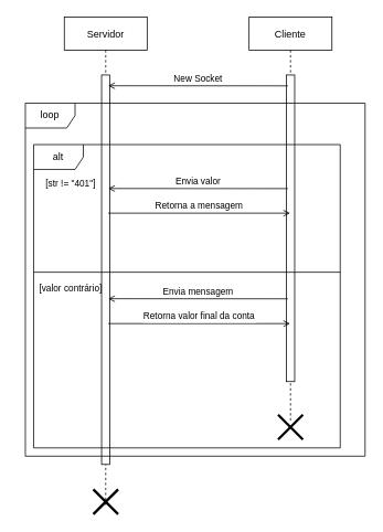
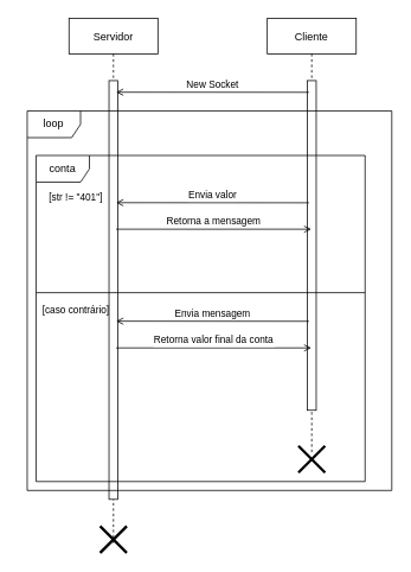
  <mxCell id="0" />
  <mxCell id="1" style="" parent="0" />
  <mxCell id="2" value="Servidor" style="shape=umlLifeline;perimeter=lifelinePerimeter;container=1;collapsible=0;recursiveResize=0;rounded=0;shadow=0;strokeWidth=1;" parent="1" vertex="1"><mxGeometry x="77" y="20" width="100" height="590" as="geometry" /></mxCell>
  <mxCell id="3" value="" style="points=[];perimeter=orthogonalPerimeter;rounded=0;shadow=0;strokeWidth=1;" parent="2" vertex="1"><mxGeometry x="45" y="70" width="10" height="470" as="geometry" /></mxCell>
  <mxCell id="4" value="Cliente" style="shape=umlLifeline;perimeter=lifelinePerimeter;container=1;collapsible=0;recursiveResize=0;rounded=0;shadow=0;strokeWidth=1;" parent="1" vertex="1"><mxGeometry x="300" y="20" width="100" height="490" as="geometry" /></mxCell>
  <mxCell id="5" value="" style="points=[];perimeter=orthogonalPerimeter;rounded=0;shadow=0;strokeWidth=1;" parent="4" vertex="1"><mxGeometry x="45" y="70" width="10" height="370" as="geometry" /></mxCell>
  <mxCell id="6" value="New Socket" style="verticalAlign=bottom;endArrow=open;shadow=0;strokeWidth=1;endFill=0;exitX=0.18;exitY=0.037;exitDx=0;exitDy=0;exitPerimeter=0;" parent="1" edge="1"><mxGeometry relative="1" as="geometry"><mxPoint x="346.8" y="103.114" as="sourcePoint" /><mxPoint x="130" y="103" as="targetPoint" /></mxGeometry></mxCell>
  <mxCell id="7" value="Retorna a mensagem" style="verticalAlign=bottom;endArrow=open;shadow=0;strokeWidth=1;endFill=0;exitX=0.8;exitY=0.105;exitDx=0;exitDy=0;exitPerimeter=0;" edge="1" parent="1"><mxGeometry relative="1" as="geometry"><mxPoint x="130" y="256.75" as="sourcePoint" /><mxPoint x="349.5" y="256.75" as="targetPoint" /></mxGeometry></mxCell>
  <mxCell id="8" value="Envia valor" style="verticalAlign=bottom;endArrow=open;shadow=0;strokeWidth=1;endFill=0;exitX=0.18;exitY=0.037;exitDx=0;exitDy=0;exitPerimeter=0;" edge="1" parent="1"><mxGeometry relative="1" as="geometry"><mxPoint x="346.8" y="227.114" as="sourcePoint" /><mxPoint x="130" y="227" as="targetPoint" /></mxGeometry></mxCell>
  <mxCell id="9" value="" style="shape=umlDestroy;whiteSpace=wrap;html=1;strokeWidth=3;" vertex="1" parent="1"><mxGeometry x="112" y="590" width="30" height="30" as="geometry" /></mxCell>
  <mxCell id="10" value="Envia mensagem" style="verticalAlign=bottom;endArrow=open;shadow=0;strokeWidth=1;endFill=0;exitX=0.18;exitY=0.037;exitDx=0;exitDy=0;exitPerimeter=0;" edge="1" parent="1"><mxGeometry relative="1" as="geometry"><mxPoint x="346.8" y="360.114" as="sourcePoint" /><mxPoint x="130" y="360" as="targetPoint" /></mxGeometry></mxCell>
  <mxCell id="11" value="Retorna valor final da conta" style="verticalAlign=bottom;endArrow=open;shadow=0;strokeWidth=1;endFill=0;exitX=0.8;exitY=0.105;exitDx=0;exitDy=0;exitPerimeter=0;" edge="1" parent="1"><mxGeometry relative="1" as="geometry"><mxPoint x="130" y="390" as="sourcePoint" /><mxPoint x="349.5" y="390" as="targetPoint" /></mxGeometry></mxCell>
  <mxCell id="12" value="loop" style="" parent="0" />
  <mxCell id="13" value="loop" style="shape=umlFrame;whiteSpace=wrap;html=1;" parent="12" vertex="1"><mxGeometry x="30" y="124" width="410" height="426" as="geometry" /></mxCell>
  <mxCell id="14" value="alternativa" style="" parent="0" />
- <mxCell id="15" value="alt" style="shape=umlFrame;whiteSpace=wrap;html=1;" parent="14" vertex="1"><mxGeometry x="40" y="174" width="370" height="366" as="geometry" /></mxCell>
+ <mxCell id="15" value="conta" style="shape=umlFrame;whiteSpace=wrap;html=1;" parent="14" vertex="1"><mxGeometry x="40" y="174" width="370" height="366" as="geometry" /></mxCell>
  <mxCell id="16" value="" style="line;strokeWidth=1;fillColor=none;align=left;verticalAlign=middle;spacingTop=-1;spacingLeft=3;spacingRight=3;rotatable=0;labelPosition=right;points=[];portConstraint=eastwest;strokeColor=inherit;" parent="14" vertex="1"><mxGeometry x="40" y="201" width="370" height="254" as="geometry" /></mxCell>
  <mxCell id="17" value="&lt;font style=&quot;font-size: 11px;&quot;&gt;[str != &quot;401&quot;]&lt;/font&gt;" style="text;html=1;strokeColor=none;fillColor=none;align=center;verticalAlign=middle;whiteSpace=wrap;rounded=0;" parent="14" vertex="1"><mxGeometry x="20" y="206" width="130" height="30" as="geometry" /></mxCell>
- <mxCell id="18" value="&lt;font style=&quot;font-size: 11px;&quot;&gt;[valor contrário]&lt;/font&gt;" style="text;html=1;strokeColor=none;fillColor=none;align=center;verticalAlign=middle;whiteSpace=wrap;rounded=0;" parent="14" vertex="1"><mxGeometry x="20" y="332" width="130" height="30" as="geometry" /></mxCell>
+ <mxCell id="18" value="&lt;font style=&quot;font-size: 11px;&quot;&gt;[caso contrário]&lt;/font&gt;" style="text;html=1;strokeColor=none;fillColor=none;align=center;verticalAlign=middle;whiteSpace=wrap;rounded=0;" parent="14" vertex="1"><mxGeometry x="20" y="332" width="130" height="30" as="geometry" /></mxCell>
  <mxCell id="19" value="" style="shape=umlDestroy;whiteSpace=wrap;html=1;strokeWidth=3;" parent="14" vertex="1"><mxGeometry x="335" y="500" width="30" height="30" as="geometry" /></mxCell>
